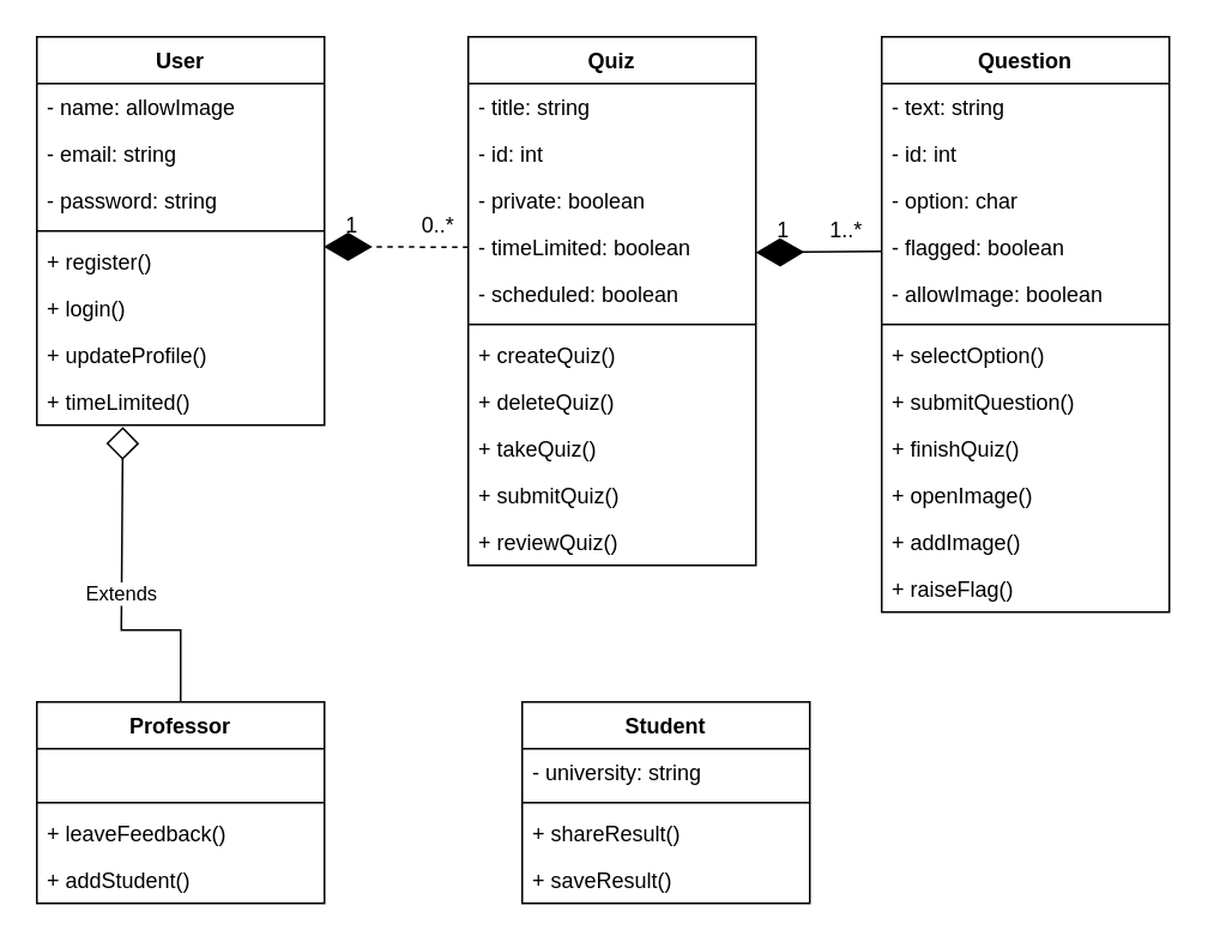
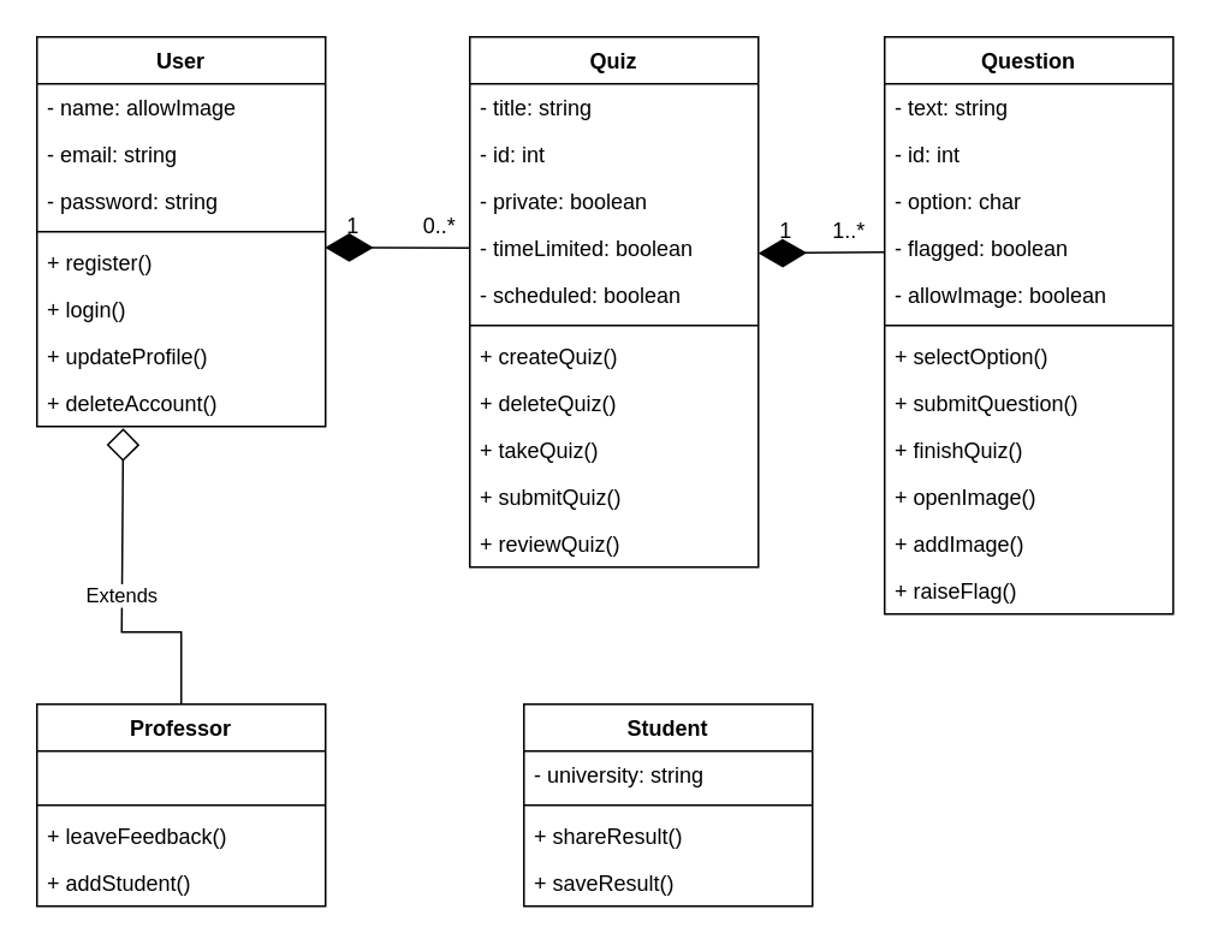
  <mxCell id="0" />
  <mxCell id="1" parent="0" />
  <mxCell id="2" value="User" style="swimlane;fontStyle=1;align=center;verticalAlign=top;childLayout=stackLayout;horizontal=1;startSize=26;horizontalStack=0;resizeParent=1;resizeParentMax=0;resizeLast=0;collapsible=1;marginBottom=0;whiteSpace=wrap;html=1;" vertex="1" parent="1"><mxGeometry x="20" y="20" width="160" height="216" as="geometry"><mxRectangle x="370" y="230" width="100" height="30" as="alternateBounds" /></mxGeometry></mxCell>
  <mxCell id="3" value="- name: allowImage" style="text;strokeColor=none;fillColor=none;align=left;verticalAlign=top;spacingLeft=4;spacingRight=4;overflow=hidden;rotatable=0;points=[[0,0.5],[1,0.5]];portConstraint=eastwest;whiteSpace=wrap;html=1;" vertex="1" parent="2"><mxGeometry y="26" width="160" height="26" as="geometry" /></mxCell>
  <mxCell id="4" value="- email: string" style="text;strokeColor=none;fillColor=none;align=left;verticalAlign=top;spacingLeft=4;spacingRight=4;overflow=hidden;rotatable=0;points=[[0,0.5],[1,0.5]];portConstraint=eastwest;whiteSpace=wrap;html=1;" vertex="1" parent="2"><mxGeometry y="52" width="160" height="26" as="geometry" /></mxCell>
  <mxCell id="5" value="- password: string" style="text;strokeColor=none;fillColor=none;align=left;verticalAlign=top;spacingLeft=4;spacingRight=4;overflow=hidden;rotatable=0;points=[[0,0.5],[1,0.5]];portConstraint=eastwest;whiteSpace=wrap;html=1;" vertex="1" parent="2"><mxGeometry y="78" width="160" height="26" as="geometry" /></mxCell>
  <mxCell id="6" value="" style="line;strokeWidth=1;fillColor=none;align=left;verticalAlign=middle;spacingTop=-1;spacingLeft=3;spacingRight=3;rotatable=0;labelPosition=right;points=[];portConstraint=eastwest;strokeColor=inherit;" vertex="1" parent="2"><mxGeometry y="104" width="160" height="8" as="geometry" /></mxCell>
  <mxCell id="7" value="+ register()" style="text;strokeColor=none;fillColor=none;align=left;verticalAlign=top;spacingLeft=4;spacingRight=4;overflow=hidden;rotatable=0;points=[[0,0.5],[1,0.5]];portConstraint=eastwest;whiteSpace=wrap;html=1;" vertex="1" parent="2"><mxGeometry y="112" width="160" height="26" as="geometry" /></mxCell>
  <mxCell id="8" value="+ login()" style="text;strokeColor=none;fillColor=none;align=left;verticalAlign=top;spacingLeft=4;spacingRight=4;overflow=hidden;rotatable=0;points=[[0,0.5],[1,0.5]];portConstraint=eastwest;whiteSpace=wrap;html=1;" vertex="1" parent="2"><mxGeometry y="138" width="160" height="26" as="geometry" /></mxCell>
  <mxCell id="9" value="+ updateProfile()" style="text;strokeColor=none;fillColor=none;align=left;verticalAlign=top;spacingLeft=4;spacingRight=4;overflow=hidden;rotatable=0;points=[[0,0.5],[1,0.5]];portConstraint=eastwest;whiteSpace=wrap;html=1;" vertex="1" parent="2"><mxGeometry y="164" width="160" height="26" as="geometry" /></mxCell>
- <mxCell id="10" value="+ timeLimited()" style="text;strokeColor=none;fillColor=none;align=left;verticalAlign=top;spacingLeft=4;spacingRight=4;overflow=hidden;rotatable=0;points=[[0,0.5],[1,0.5]];portConstraint=eastwest;whiteSpace=wrap;html=1;" vertex="1" parent="2"><mxGeometry y="190" width="160" height="26" as="geometry" /></mxCell>
+ <mxCell id="10" value="+ deleteAccount()" style="text;strokeColor=none;fillColor=none;align=left;verticalAlign=top;spacingLeft=4;spacingRight=4;overflow=hidden;rotatable=0;points=[[0,0.5],[1,0.5]];portConstraint=eastwest;whiteSpace=wrap;html=1;" vertex="1" parent="2"><mxGeometry y="190" width="160" height="26" as="geometry" /></mxCell>
  <mxCell id="11" value="Professor" style="swimlane;fontStyle=1;align=center;verticalAlign=top;childLayout=stackLayout;horizontal=1;startSize=26;horizontalStack=0;resizeParent=1;resizeParentMax=0;resizeLast=0;collapsible=1;marginBottom=0;whiteSpace=wrap;html=1;" vertex="1" parent="1"><mxGeometry x="20" y="390" width="160" height="112" as="geometry" /></mxCell>
  <mxCell id="12" value="&amp;nbsp;" style="text;strokeColor=none;fillColor=none;align=left;verticalAlign=top;spacingLeft=4;spacingRight=4;overflow=hidden;rotatable=0;points=[[0,0.5],[1,0.5]];portConstraint=eastwest;whiteSpace=wrap;html=1;" vertex="1" parent="11"><mxGeometry y="26" width="160" height="26" as="geometry" /></mxCell>
  <mxCell id="13" value="" style="line;strokeWidth=1;fillColor=none;align=left;verticalAlign=middle;spacingTop=-1;spacingLeft=3;spacingRight=3;rotatable=0;labelPosition=right;points=[];portConstraint=eastwest;strokeColor=inherit;" vertex="1" parent="11"><mxGeometry y="52" width="160" height="8" as="geometry" /></mxCell>
  <mxCell id="14" value="+ leaveFeedback()" style="text;strokeColor=none;fillColor=none;align=left;verticalAlign=top;spacingLeft=4;spacingRight=4;overflow=hidden;rotatable=0;points=[[0,0.5],[1,0.5]];portConstraint=eastwest;whiteSpace=wrap;html=1;" vertex="1" parent="11"><mxGeometry y="60" width="160" height="26" as="geometry" /></mxCell>
  <mxCell id="15" value="+ addStudent()" style="text;strokeColor=none;fillColor=none;align=left;verticalAlign=top;spacingLeft=4;spacingRight=4;overflow=hidden;rotatable=0;points=[[0,0.5],[1,0.5]];portConstraint=eastwest;whiteSpace=wrap;html=1;" vertex="1" parent="11"><mxGeometry y="86" width="160" height="26" as="geometry" /></mxCell>
  <mxCell id="16" value="Student" style="swimlane;fontStyle=1;align=center;verticalAlign=top;childLayout=stackLayout;horizontal=1;startSize=26;horizontalStack=0;resizeParent=1;resizeParentMax=0;resizeLast=0;collapsible=1;marginBottom=0;whiteSpace=wrap;html=1;" vertex="1" parent="1"><mxGeometry x="290" y="390" width="160" height="112" as="geometry" /></mxCell>
  <mxCell id="17" value="- university: string" style="text;strokeColor=none;fillColor=none;align=left;verticalAlign=top;spacingLeft=4;spacingRight=4;overflow=hidden;rotatable=0;points=[[0,0.5],[1,0.5]];portConstraint=eastwest;whiteSpace=wrap;html=1;" vertex="1" parent="16"><mxGeometry y="26" width="160" height="26" as="geometry" /></mxCell>
  <mxCell id="18" value="" style="line;strokeWidth=1;fillColor=none;align=left;verticalAlign=middle;spacingTop=-1;spacingLeft=3;spacingRight=3;rotatable=0;labelPosition=right;points=[];portConstraint=eastwest;strokeColor=inherit;" vertex="1" parent="16"><mxGeometry y="52" width="160" height="8" as="geometry" /></mxCell>
  <mxCell id="19" value="+ shareResult()" style="text;strokeColor=none;fillColor=none;align=left;verticalAlign=top;spacingLeft=4;spacingRight=4;overflow=hidden;rotatable=0;points=[[0,0.5],[1,0.5]];portConstraint=eastwest;whiteSpace=wrap;html=1;" vertex="1" parent="16"><mxGeometry y="60" width="160" height="26" as="geometry" /></mxCell>
  <mxCell id="20" value="+ saveResult()" style="text;strokeColor=none;fillColor=none;align=left;verticalAlign=top;spacingLeft=4;spacingRight=4;overflow=hidden;rotatable=0;points=[[0,0.5],[1,0.5]];portConstraint=eastwest;whiteSpace=wrap;html=1;" vertex="1" parent="16"><mxGeometry y="86" width="160" height="26" as="geometry" /></mxCell>
  <mxCell id="21" value="Extends" style="endArrow=diamond;endSize=16;endFill=0;html=1;rounded=0;exitX=0.5;exitY=0;exitDx=0;exitDy=0;entryX=0.299;entryY=1.038;entryDx=0;entryDy=0;entryPerimeter=0;" edge="1" parent="1" source="11" target="10"><mxGeometry width="160" relative="1" as="geometry"><mxPoint x="180" y="350" as="sourcePoint" /><mxPoint x="67" y="260" as="targetPoint" /><Array as="points"><mxPoint x="100" y="350" /><mxPoint x="67" y="350" /></Array></mxGeometry></mxCell>
  <mxCell id="22" value="Quiz" style="swimlane;fontStyle=1;align=center;verticalAlign=top;childLayout=stackLayout;horizontal=1;startSize=26;horizontalStack=0;resizeParent=1;resizeParentMax=0;resizeLast=0;collapsible=1;marginBottom=0;whiteSpace=wrap;html=1;" vertex="1" parent="1"><mxGeometry x="260" y="20" width="160" height="294" as="geometry" /></mxCell>
  <mxCell id="23" value="- title: string" style="text;strokeColor=none;fillColor=none;align=left;verticalAlign=top;spacingLeft=4;spacingRight=4;overflow=hidden;rotatable=0;points=[[0,0.5],[1,0.5]];portConstraint=eastwest;whiteSpace=wrap;html=1;" vertex="1" parent="22"><mxGeometry y="26" width="160" height="26" as="geometry" /></mxCell>
  <mxCell id="24" value="- id: int" style="text;strokeColor=none;fillColor=none;align=left;verticalAlign=top;spacingLeft=4;spacingRight=4;overflow=hidden;rotatable=0;points=[[0,0.5],[1,0.5]];portConstraint=eastwest;whiteSpace=wrap;html=1;" vertex="1" parent="22"><mxGeometry y="52" width="160" height="26" as="geometry" /></mxCell>
  <mxCell id="25" value="- private: boolean" style="text;strokeColor=none;fillColor=none;align=left;verticalAlign=top;spacingLeft=4;spacingRight=4;overflow=hidden;rotatable=0;points=[[0,0.5],[1,0.5]];portConstraint=eastwest;whiteSpace=wrap;html=1;" vertex="1" parent="22"><mxGeometry y="78" width="160" height="26" as="geometry" /></mxCell>
  <mxCell id="26" value="- timeLimited: boolean" style="text;strokeColor=none;fillColor=none;align=left;verticalAlign=top;spacingLeft=4;spacingRight=4;overflow=hidden;rotatable=0;points=[[0,0.5],[1,0.5]];portConstraint=eastwest;whiteSpace=wrap;html=1;" vertex="1" parent="22"><mxGeometry y="104" width="160" height="26" as="geometry" /></mxCell>
  <mxCell id="27" value="- scheduled: boolean" style="text;strokeColor=none;fillColor=none;align=left;verticalAlign=top;spacingLeft=4;spacingRight=4;overflow=hidden;rotatable=0;points=[[0,0.5],[1,0.5]];portConstraint=eastwest;whiteSpace=wrap;html=1;" vertex="1" parent="22"><mxGeometry y="130" width="160" height="26" as="geometry" /></mxCell>
  <mxCell id="28" value="" style="line;strokeWidth=1;fillColor=none;align=left;verticalAlign=middle;spacingTop=-1;spacingLeft=3;spacingRight=3;rotatable=0;labelPosition=right;points=[];portConstraint=eastwest;strokeColor=inherit;" vertex="1" parent="22"><mxGeometry y="156" width="160" height="8" as="geometry" /></mxCell>
  <mxCell id="29" value="+ createQuiz()" style="text;strokeColor=none;fillColor=none;align=left;verticalAlign=top;spacingLeft=4;spacingRight=4;overflow=hidden;rotatable=0;points=[[0,0.5],[1,0.5]];portConstraint=eastwest;whiteSpace=wrap;html=1;" vertex="1" parent="22"><mxGeometry y="164" width="160" height="26" as="geometry" /></mxCell>
  <mxCell id="30" value="+ deleteQuiz()" style="text;strokeColor=none;fillColor=none;align=left;verticalAlign=top;spacingLeft=4;spacingRight=4;overflow=hidden;rotatable=0;points=[[0,0.5],[1,0.5]];portConstraint=eastwest;whiteSpace=wrap;html=1;" vertex="1" parent="22"><mxGeometry y="190" width="160" height="26" as="geometry" /></mxCell>
  <mxCell id="31" value="+ takeQuiz()" style="text;strokeColor=none;fillColor=none;align=left;verticalAlign=top;spacingLeft=4;spacingRight=4;overflow=hidden;rotatable=0;points=[[0,0.5],[1,0.5]];portConstraint=eastwest;whiteSpace=wrap;html=1;" vertex="1" parent="22"><mxGeometry y="216" width="160" height="26" as="geometry" /></mxCell>
  <mxCell id="32" value="+ submitQuiz()" style="text;strokeColor=none;fillColor=none;align=left;verticalAlign=top;spacingLeft=4;spacingRight=4;overflow=hidden;rotatable=0;points=[[0,0.5],[1,0.5]];portConstraint=eastwest;whiteSpace=wrap;html=1;" vertex="1" parent="22"><mxGeometry y="242" width="160" height="26" as="geometry" /></mxCell>
  <mxCell id="33" value="+ reviewQuiz()" style="text;strokeColor=none;fillColor=none;align=left;verticalAlign=top;spacingLeft=4;spacingRight=4;overflow=hidden;rotatable=0;points=[[0,0.5],[1,0.5]];portConstraint=eastwest;whiteSpace=wrap;html=1;" vertex="1" parent="22"><mxGeometry y="268" width="160" height="26" as="geometry" /></mxCell>
  <mxCell id="34" value="Question" style="swimlane;fontStyle=1;align=center;verticalAlign=top;childLayout=stackLayout;horizontal=1;startSize=26;horizontalStack=0;resizeParent=1;resizeParentMax=0;resizeLast=0;collapsible=1;marginBottom=0;whiteSpace=wrap;html=1;" vertex="1" parent="1"><mxGeometry x="490" y="20" width="160" height="320" as="geometry" /></mxCell>
  <mxCell id="35" value="- text: string" style="text;strokeColor=none;fillColor=none;align=left;verticalAlign=top;spacingLeft=4;spacingRight=4;overflow=hidden;rotatable=0;points=[[0,0.5],[1,0.5]];portConstraint=eastwest;whiteSpace=wrap;html=1;" vertex="1" parent="34"><mxGeometry y="26" width="160" height="26" as="geometry" /></mxCell>
  <mxCell id="36" value="- id: int" style="text;strokeColor=none;fillColor=none;align=left;verticalAlign=top;spacingLeft=4;spacingRight=4;overflow=hidden;rotatable=0;points=[[0,0.5],[1,0.5]];portConstraint=eastwest;whiteSpace=wrap;html=1;" vertex="1" parent="34"><mxGeometry y="52" width="160" height="26" as="geometry" /></mxCell>
  <mxCell id="37" value="- option: char" style="text;strokeColor=none;fillColor=none;align=left;verticalAlign=top;spacingLeft=4;spacingRight=4;overflow=hidden;rotatable=0;points=[[0,0.5],[1,0.5]];portConstraint=eastwest;whiteSpace=wrap;html=1;" vertex="1" parent="34"><mxGeometry y="78" width="160" height="26" as="geometry" /></mxCell>
  <mxCell id="38" value="- flagged: boolean" style="text;strokeColor=none;fillColor=none;align=left;verticalAlign=top;spacingLeft=4;spacingRight=4;overflow=hidden;rotatable=0;points=[[0,0.5],[1,0.5]];portConstraint=eastwest;whiteSpace=wrap;html=1;" vertex="1" parent="34"><mxGeometry y="104" width="160" height="26" as="geometry" /></mxCell>
  <mxCell id="39" value="- allowImage: boolean" style="text;strokeColor=none;fillColor=none;align=left;verticalAlign=top;spacingLeft=4;spacingRight=4;overflow=hidden;rotatable=0;points=[[0,0.5],[1,0.5]];portConstraint=eastwest;whiteSpace=wrap;html=1;" vertex="1" parent="34"><mxGeometry y="130" width="160" height="26" as="geometry" /></mxCell>
  <mxCell id="40" value="" style="line;strokeWidth=1;fillColor=none;align=left;verticalAlign=middle;spacingTop=-1;spacingLeft=3;spacingRight=3;rotatable=0;labelPosition=right;points=[];portConstraint=eastwest;strokeColor=inherit;" vertex="1" parent="34"><mxGeometry y="156" width="160" height="8" as="geometry" /></mxCell>
  <mxCell id="41" value="+ selectOption()" style="text;strokeColor=none;fillColor=none;align=left;verticalAlign=top;spacingLeft=4;spacingRight=4;overflow=hidden;rotatable=0;points=[[0,0.5],[1,0.5]];portConstraint=eastwest;whiteSpace=wrap;html=1;" vertex="1" parent="34"><mxGeometry y="164" width="160" height="26" as="geometry" /></mxCell>
  <mxCell id="42" value="+ submitQuestion()" style="text;strokeColor=none;fillColor=none;align=left;verticalAlign=top;spacingLeft=4;spacingRight=4;overflow=hidden;rotatable=0;points=[[0,0.5],[1,0.5]];portConstraint=eastwest;whiteSpace=wrap;html=1;" vertex="1" parent="34"><mxGeometry y="190" width="160" height="26" as="geometry" /></mxCell>
  <mxCell id="43" value="+ finishQuiz()" style="text;strokeColor=none;fillColor=none;align=left;verticalAlign=top;spacingLeft=4;spacingRight=4;overflow=hidden;rotatable=0;points=[[0,0.5],[1,0.5]];portConstraint=eastwest;whiteSpace=wrap;html=1;" vertex="1" parent="34"><mxGeometry y="216" width="160" height="26" as="geometry" /></mxCell>
  <mxCell id="44" value="+ openImage()" style="text;strokeColor=none;fillColor=none;align=left;verticalAlign=top;spacingLeft=4;spacingRight=4;overflow=hidden;rotatable=0;points=[[0,0.5],[1,0.5]];portConstraint=eastwest;whiteSpace=wrap;html=1;" vertex="1" parent="34"><mxGeometry y="242" width="160" height="26" as="geometry" /></mxCell>
  <mxCell id="45" value="+ addImage()" style="text;strokeColor=none;fillColor=none;align=left;verticalAlign=top;spacingLeft=4;spacingRight=4;overflow=hidden;rotatable=0;points=[[0,0.5],[1,0.5]];portConstraint=eastwest;whiteSpace=wrap;html=1;" vertex="1" parent="34"><mxGeometry y="268" width="160" height="26" as="geometry" /></mxCell>
  <mxCell id="46" value="+ raiseFlag()" style="text;strokeColor=none;fillColor=none;align=left;verticalAlign=top;spacingLeft=4;spacingRight=4;overflow=hidden;rotatable=0;points=[[0,0.5],[1,0.5]];portConstraint=eastwest;whiteSpace=wrap;html=1;" vertex="1" parent="34"><mxGeometry y="294" width="160" height="26" as="geometry" /></mxCell>
- <mxCell id="47" value="" style="endArrow=diamondThin;endFill=1;endSize=24;html=1;rounded=0;entryX=0.998;entryY=0.183;entryDx=0;entryDy=0;entryPerimeter=0;exitX=0;exitY=0.5;exitDx=0;exitDy=0;dashed=1;" edge="1" parent="1" source="26" target="7"><mxGeometry width="160" relative="1" as="geometry"><mxPoint x="200" y="250" as="sourcePoint" /><mxPoint x="360" y="250" as="targetPoint" /></mxGeometry></mxCell>
+ <mxCell id="47" value="" style="endArrow=diamondThin;endFill=1;endSize=24;html=1;rounded=0;entryX=0.998;entryY=0.183;entryDx=0;entryDy=0;entryPerimeter=0;exitX=0;exitY=0.5;exitDx=0;exitDy=0;" edge="1" parent="1" source="26" target="7"><mxGeometry width="160" relative="1" as="geometry"><mxPoint x="200" y="250" as="sourcePoint" /><mxPoint x="360" y="250" as="targetPoint" /></mxGeometry></mxCell>
  <mxCell id="48" value="1" style="text;html=1;align=center;verticalAlign=middle;resizable=0;points=[];autosize=1;strokeColor=none;fillColor=none;" vertex="1" parent="1"><mxGeometry x="180" y="110" width="30" height="30" as="geometry" /></mxCell>
  <mxCell id="49" value="0..*" style="text;html=1;align=center;verticalAlign=middle;resizable=0;points=[];autosize=1;strokeColor=none;fillColor=none;" vertex="1" parent="1"><mxGeometry x="223" y="110" width="40" height="30" as="geometry" /></mxCell>
  <mxCell id="50" value="" style="endArrow=diamondThin;endFill=1;endSize=24;html=1;rounded=0;exitX=0;exitY=0.5;exitDx=0;exitDy=0;" edge="1" parent="1"><mxGeometry width="160" relative="1" as="geometry"><mxPoint x="490" y="139.31" as="sourcePoint" /><mxPoint x="420" y="140" as="targetPoint" /></mxGeometry></mxCell>
  <mxCell id="51" value="1" style="text;html=1;align=center;verticalAlign=middle;resizable=0;points=[];autosize=1;strokeColor=none;fillColor=none;" vertex="1" parent="1"><mxGeometry x="420" y="113" width="30" height="30" as="geometry" /></mxCell>
  <mxCell id="52" value="1..*" style="text;html=1;align=center;verticalAlign=middle;resizable=0;points=[];autosize=1;strokeColor=none;fillColor=none;" vertex="1" parent="1"><mxGeometry x="450" y="113" width="40" height="30" as="geometry" /></mxCell>
